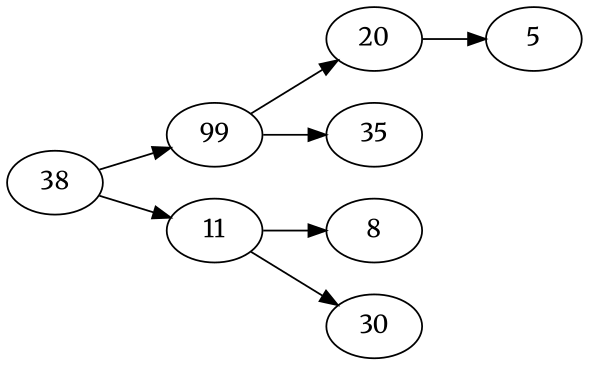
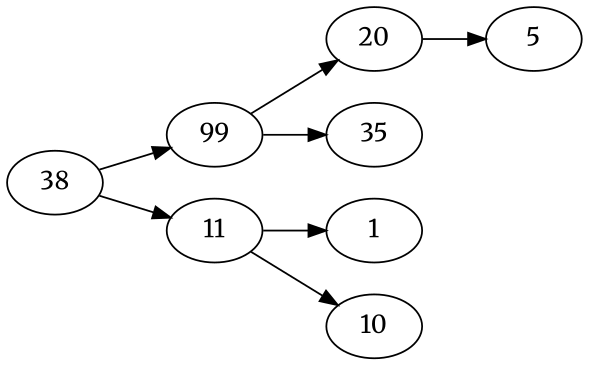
  digraph {
    fontname=Merriweather
    rankdir=LR
    node [fontname=Merriweather]
    edge [fontname=Merriweather]
    n1 [label=38]
    n2 [label=99]
    n3 [label=11]
    n4 [label=20]
    n5 [label=35]
-   n6 [label=8]
-   n7 [label=30]
+   n6 [label=1]
+   n7 [label=10]
    n8 [label=5]
    n1 -> n2
    n1 -> n3
    n2 -> n4
    n2 -> n5
    n3 -> n6
    n3 -> n7
    n4 -> n8
  }
